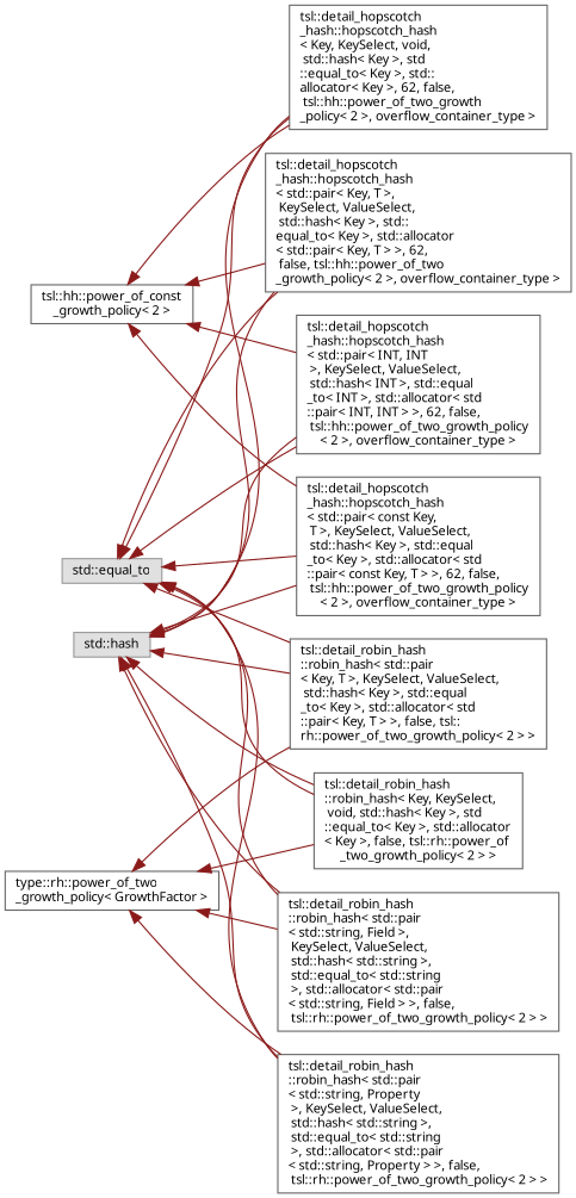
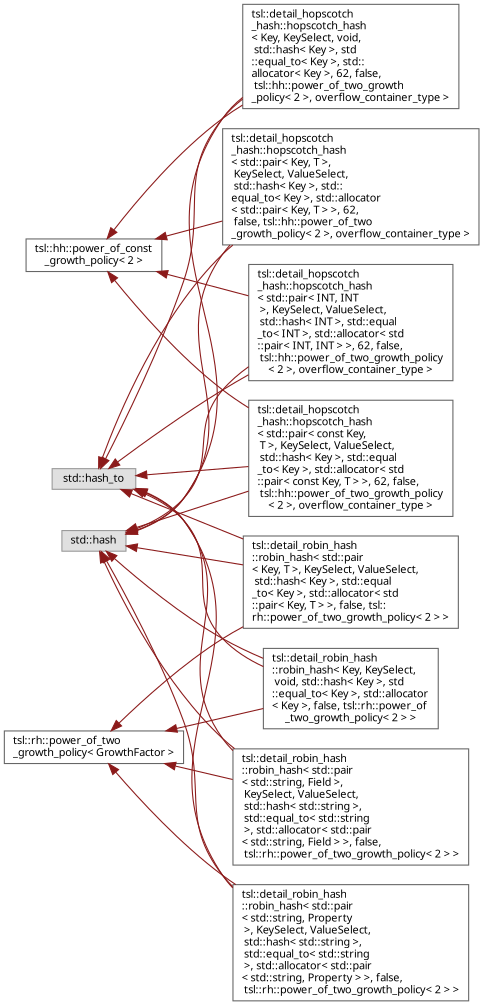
  digraph {
    fontname="Noto Sans"
    rankdir=LR
    node [color=grey40 fillcolor=white fontname="Noto Sans" fontsize=10 shape=box style=filled]
    edge [color=firebrick4 dir=back fontname="Noto Sans" fontsize=10 labelfontname=Helvetica labelfontsize=10 style=solid]
-   n1 [color=grey60 fillcolor="#E0E0E0" height=0.2 label="std::equal_to" width=0.4]
+   n1 [color=grey60 fillcolor="#E0E0E0" height=0.2 label="std::hash_to" width=0.4]
    n2 [height=0.2 label="tsl::detail_hopscotch\l_hash::hopscotch_hash\l\< std::pair\< INT, INT\l \>, KeySelect, ValueSelect,\l std::hash\< INT \>, std::equal\l_to\< INT \>, std::allocator\< std\l::pair\< INT, INT \> \>, 62, false,\l tsl::hh::power_of_two_growth_policy\l\< 2 \>, overflow_container_type \>" width=0.4]
    n3 [height=0.2 label="tsl::detail_hopscotch\l_hash::hopscotch_hash\l\< std::pair\< const Key,\l T \>, KeySelect, ValueSelect,\l std::hash\< Key \>, std::equal\l_to\< Key \>, std::allocator\< std\l::pair\< const Key, T \> \>, 62, false,\l tsl::hh::power_of_two_growth_policy\l\< 2 \>, overflow_container_type \>" width=0.4]
    n4 [height=0.2 label="tsl::detail_hopscotch\l_hash::hopscotch_hash\l\< Key, KeySelect, void,\l std::hash\< Key \>, std\l::equal_to\< Key \>, std::\lallocator\< Key \>, 62, false,\l tsl::hh::power_of_two_growth\l_policy\< 2 \>, overflow_container_type \>" width=0.4]
    n5 [height=0.2 label="tsl::detail_hopscotch\l_hash::hopscotch_hash\l\< std::pair\< Key, T \>,\l KeySelect, ValueSelect,\l std::hash\< Key \>, std::\lequal_to\< Key \>, std::allocator\l\< std::pair\< Key, T \> \>, 62,\l false, tsl::hh::power_of_two\l_growth_policy\< 2 \>, overflow_container_type \>" width=0.4]
    n6 [height=0.2 label="tsl::detail_robin_hash\l::robin_hash\< std::pair\l\< std::string, Field \>,\l KeySelect, ValueSelect,\l std::hash\< std::string \>,\l std::equal_to\< std::string\l \>, std::allocator\< std::pair\l\< std::string, Field \> \>, false,\l tsl::rh::power_of_two_growth_policy\< 2 \> \>" width=0.4]
    n7 [height=0.2 label="tsl::detail_robin_hash\l::robin_hash\< std::pair\l\< std::string, Property\l \>, KeySelect, ValueSelect,\l std::hash\< std::string \>,\l std::equal_to\< std::string\l \>, std::allocator\< std::pair\l\< std::string, Property \> \>, false,\l tsl::rh::power_of_two_growth_policy\< 2 \> \>" width=0.4]
    n8 [height=0.2 label="tsl::detail_robin_hash\l::robin_hash\< std::pair\l\< Key, T \>, KeySelect, ValueSelect,\l std::hash\< Key \>, std::equal\l_to\< Key \>, std::allocator\< std\l::pair\< Key, T \> \>, false, tsl::\lrh::power_of_two_growth_policy\< 2 \> \>" width=0.4]
    n9 [height=0.2 label="tsl::detail_robin_hash\l::robin_hash\< Key, KeySelect,\l void, std::hash\< Key \>, std\l::equal_to\< Key \>, std::allocator\l\< Key \>, false, tsl::rh::power_of\l_two_growth_policy\< 2 \> \>" width=0.4]
    n10 [color=grey60 fillcolor="#E0E0E0" height=0.2 label="std::hash" width=0.4]
-   n11 [height=0.2 label="type::rh::power_of_two\l_growth_policy\< GrowthFactor \>" width=0.4]
+   n11 [height=0.2 label="tsl::rh::power_of_two\l_growth_policy\< GrowthFactor \>" width=0.4]
    n12 [height=0.2 label="tsl::hh::power_of_const\l_growth_policy\< 2 \>" width=0.4]
    n1 -> n2
    n1 -> n3
    n1 -> n4
    n1 -> n5
    n1 -> n6
    n1 -> n7
    n1 -> n8
    n1 -> n9
    n10 -> n2
    n10 -> n3
    n10 -> n4
    n10 -> n5
    n10 -> n6
    n10 -> n7
    n10 -> n8
    n10 -> n9
    n11 -> n6
    n11 -> n7
    n11 -> n8
    n11 -> n9
    n12 -> n2
    n12 -> n3
    n12 -> n4
    n12 -> n5
  }
